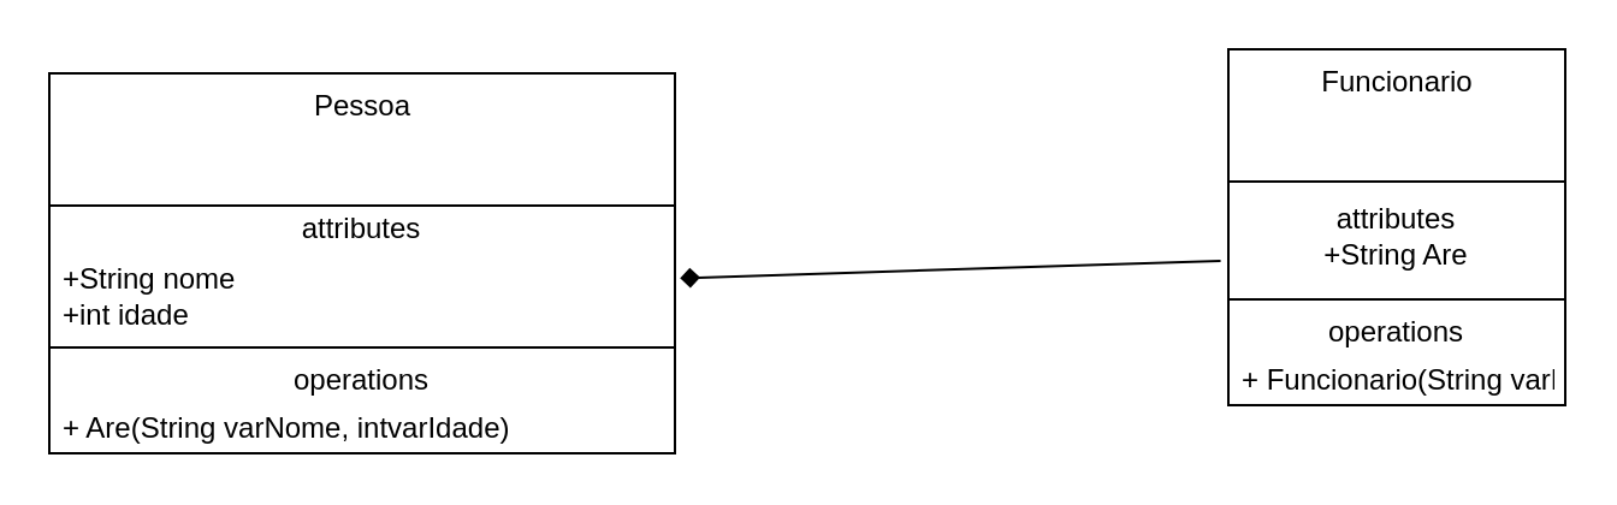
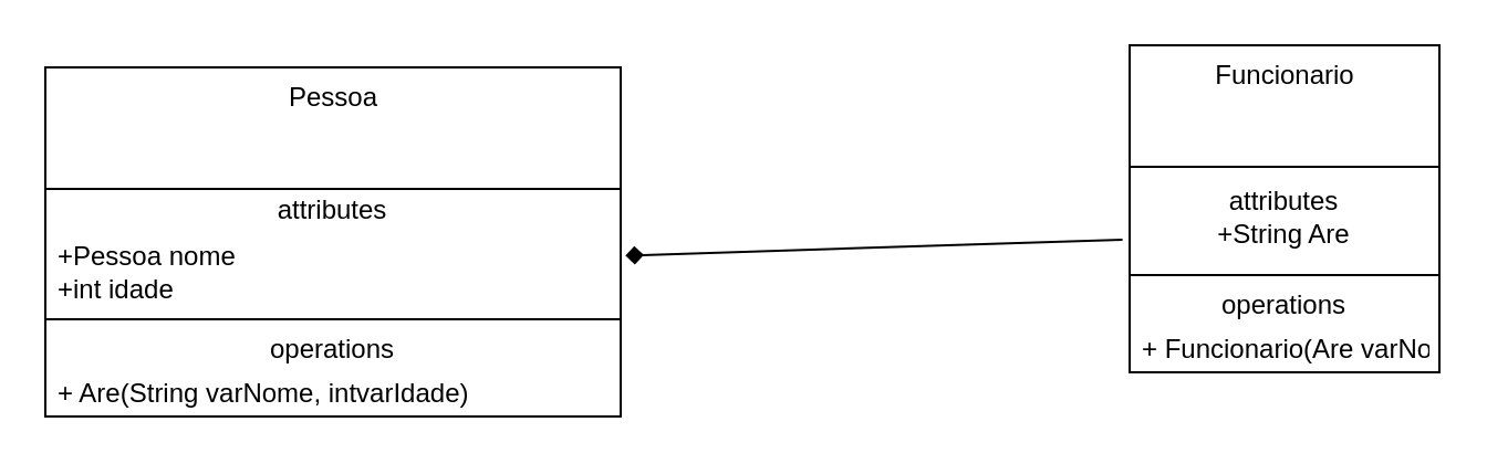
  <mxCell id="0" />
  <mxCell id="1" parent="0" />
  <mxCell id="2" value="Pessoa" style="swimlane;fontStyle=0;align=center;verticalAlign=top;childLayout=stackLayout;horizontal=1;startSize=55;horizontalStack=0;resizeParent=1;resizeParentMax=0;resizeLast=0;collapsible=0;marginBottom=0;html=1;" vertex="1" parent="1"><mxGeometry x="20" y="30" width="260" height="158" as="geometry" /></mxCell>
  <mxCell id="3" value="attributes" style="text;html=1;strokeColor=none;fillColor=none;align=center;verticalAlign=middle;spacingLeft=4;spacingRight=4;overflow=hidden;rotatable=0;points=[[0,0.5],[1,0.5]];portConstraint=eastwest;" vertex="1" parent="2"><mxGeometry y="55" width="260" height="20" as="geometry" /></mxCell>
- <mxCell id="4" value="+String nome&lt;br&gt;+int idade" style="text;html=1;strokeColor=none;fillColor=none;align=left;verticalAlign=middle;spacingLeft=4;spacingRight=4;overflow=hidden;rotatable=0;points=[[0,0.5],[1,0.5]];portConstraint=eastwest;" vertex="1" parent="2"><mxGeometry y="75" width="260" height="35" as="geometry" /></mxCell>
+ <mxCell id="4" value="+Pessoa nome&lt;br&gt;+int idade" style="text;html=1;strokeColor=none;fillColor=none;align=left;verticalAlign=middle;spacingLeft=4;spacingRight=4;overflow=hidden;rotatable=0;points=[[0,0.5],[1,0.5]];portConstraint=eastwest;" vertex="1" parent="2"><mxGeometry y="75" width="260" height="35" as="geometry" /></mxCell>
  <mxCell id="5" value="" style="line;strokeWidth=1;fillColor=none;align=left;verticalAlign=middle;spacingTop=-1;spacingLeft=3;spacingRight=3;rotatable=0;labelPosition=right;points=[];portConstraint=eastwest;" vertex="1" parent="2"><mxGeometry y="110" width="260" height="8" as="geometry" /></mxCell>
  <mxCell id="6" value="operations" style="text;html=1;strokeColor=none;fillColor=none;align=center;verticalAlign=middle;spacingLeft=4;spacingRight=4;overflow=hidden;rotatable=0;points=[[0,0.5],[1,0.5]];portConstraint=eastwest;" vertex="1" parent="2"><mxGeometry y="118" width="260" height="20" as="geometry" /></mxCell>
  <mxCell id="7" value="+ Are(String varNome, intvarIdade)" style="text;html=1;strokeColor=none;fillColor=none;align=left;verticalAlign=middle;spacingLeft=4;spacingRight=4;overflow=hidden;rotatable=0;points=[[0,0.5],[1,0.5]];portConstraint=eastwest;" vertex="1" parent="2"><mxGeometry y="138" width="260" height="20" as="geometry" /></mxCell>
  <mxCell id="8" value="Funcionario" style="swimlane;fontStyle=0;align=center;verticalAlign=top;childLayout=stackLayout;horizontal=1;startSize=55;horizontalStack=0;resizeParent=1;resizeParentMax=0;resizeLast=0;collapsible=0;marginBottom=0;html=1;" vertex="1" parent="1"><mxGeometry x="510" y="20" width="140" height="148" as="geometry" /></mxCell>
  <mxCell id="9" value="attributes&lt;br&gt;+String Are" style="text;html=1;strokeColor=none;fillColor=none;align=center;verticalAlign=middle;spacingLeft=4;spacingRight=4;overflow=hidden;rotatable=0;points=[[0,0.5],[1,0.5]];portConstraint=eastwest;" vertex="1" parent="8"><mxGeometry y="55" width="140" height="45" as="geometry" /></mxCell>
  <mxCell id="10" value="" style="line;strokeWidth=1;fillColor=none;align=left;verticalAlign=middle;spacingTop=-1;spacingLeft=3;spacingRight=3;rotatable=0;labelPosition=right;points=[];portConstraint=eastwest;" vertex="1" parent="8"><mxGeometry y="100" width="140" height="8" as="geometry" /></mxCell>
  <mxCell id="11" value="operations" style="text;html=1;strokeColor=none;fillColor=none;align=center;verticalAlign=middle;spacingLeft=4;spacingRight=4;overflow=hidden;rotatable=0;points=[[0,0.5],[1,0.5]];portConstraint=eastwest;" vertex="1" parent="8"><mxGeometry y="108" width="140" height="20" as="geometry" /></mxCell>
- <mxCell id="12" value="+ Funcionario(String varNome, intvarIdade)" style="text;html=1;strokeColor=none;fillColor=none;align=left;verticalAlign=middle;spacingLeft=4;spacingRight=4;overflow=hidden;rotatable=0;points=[[0,0.5],[1,0.5]];portConstraint=eastwest;" vertex="1" parent="8"><mxGeometry y="128" width="140" height="20" as="geometry" /></mxCell>
+ <mxCell id="12" value="+ Funcionario(Are varNome, intvarIdade)" style="text;html=1;strokeColor=none;fillColor=none;align=left;verticalAlign=middle;spacingLeft=4;spacingRight=4;overflow=hidden;rotatable=0;points=[[0,0.5],[1,0.5]];portConstraint=eastwest;" vertex="1" parent="8"><mxGeometry y="128" width="140" height="20" as="geometry" /></mxCell>
  <mxCell id="13" value="" style="endArrow=diamond;html=1;rounded=0;entryX=1.008;entryY=0.291;entryDx=0;entryDy=0;entryPerimeter=0;exitX=-0.023;exitY=0.733;exitDx=0;exitDy=0;exitPerimeter=0;" edge="1" parent="1" source="9" target="4"><mxGeometry width="50" height="50" relative="1" as="geometry"><mxPoint x="560" y="130" as="sourcePoint" /><mxPoint x="610" y="80" as="targetPoint" /></mxGeometry></mxCell>
